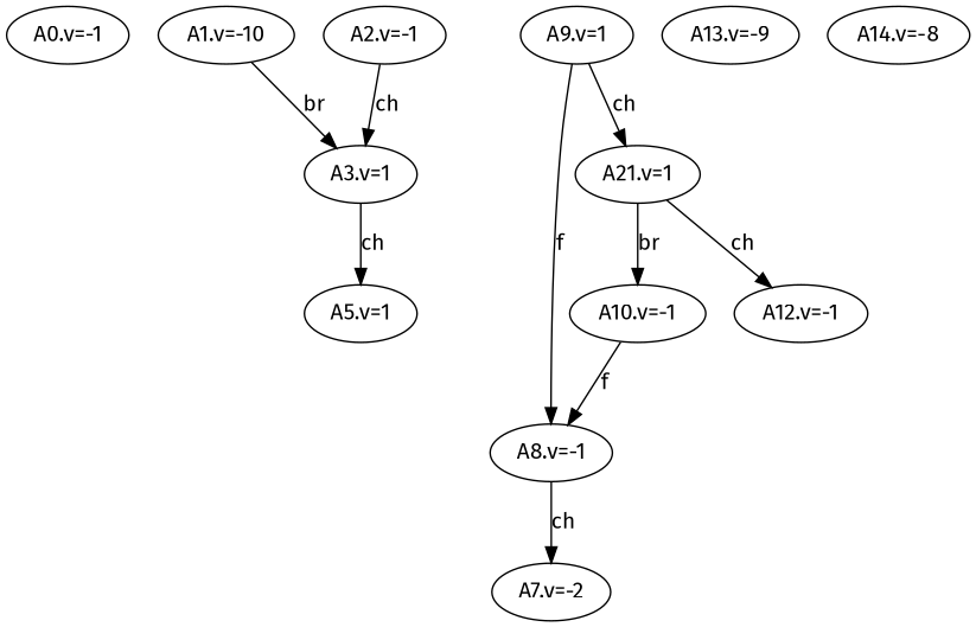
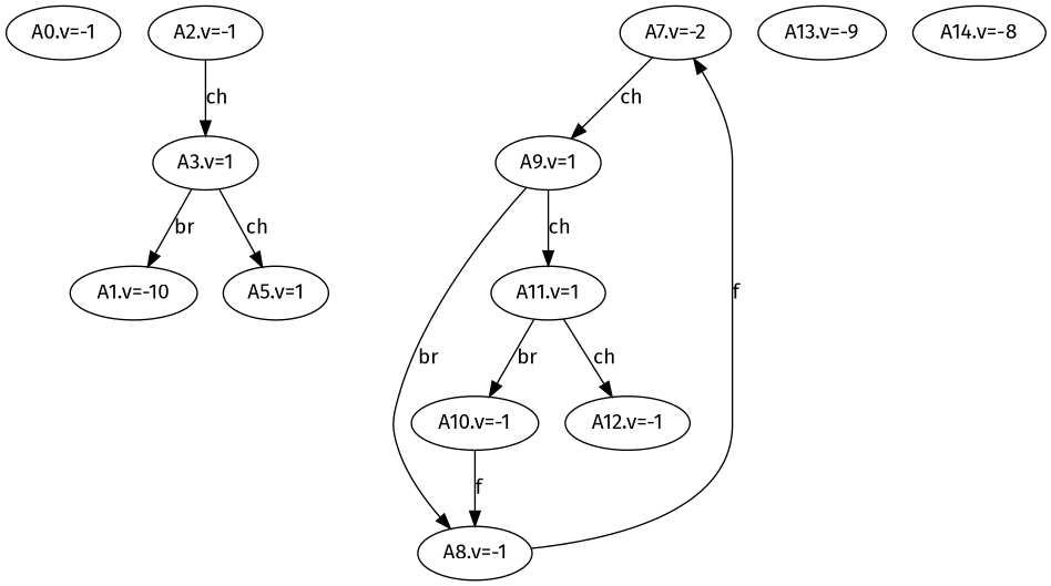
  digraph {
    fontname="Fira Sans"
    node [fontname="Fira Sans"]
    edge [fontname="Fira Sans"]
    n1 [label="A0.v=-1"]
    n2 [label="A1.v=-10"]
    n3 [label="A2.v=-1"]
    n4 [label="A3.v=1"]
    n5 [label="A5.v=1"]
    n6 [label="A7.v=-2"]
    n7 [label="A9.v=1"]
    n8 [label="A8.v=-1"]
-   n9 [label="A21.v=1"]
+   n9 [label="A11.v=1"]
    n10 [label="A10.v=-1"]
    n11 [label="A12.v=-1"]
    n12 [label="A13.v=-9"]
    n13 [label="A14.v=-8"]
    n3 -> n4 [label=ch]
-   n2 -> n4 [label=br]
+   n4 -> n2 [label=br]
    n4 -> n5 [label=ch]
-   n7 -> n8 [label=f]
+   n6 -> n7 [label=ch]
+   n7 -> n8 [label=br]
    n7 -> n9 [label=ch]
-   n8 -> n6 [label=ch]
+   n8 -> n6 [label=f]
    n9 -> n10 [label=br]
    n9 -> n11 [label=ch]
    n10 -> n8 [label=f]
  }
